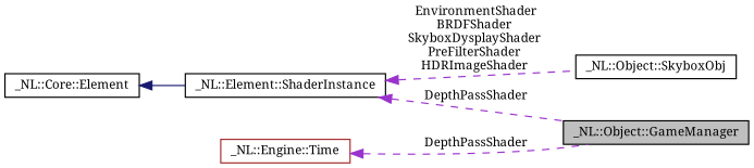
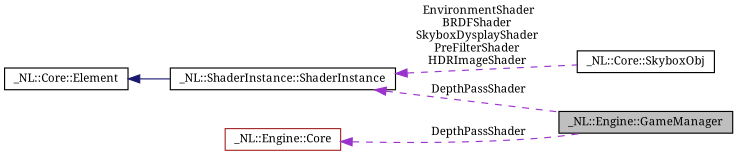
  digraph {
    fontname="Noto Serif"
    rankdir=LR
    node [color=black fillcolor=white fontname="Noto Serif" fontsize=10 shape=record style=filled]
    edge [color=darkorchid3 dir=back fontname="Noto Serif" fontsize=10 labelfontname=Helvetica labelfontsize=10 style=dashed]
-   n1 [fillcolor=grey75 fontcolor=black height=0.2 label="_NL::Object::GameManager" width=0.4]
-   n2 [height=0.2 label="_NL::Object::SkyboxObj" width=0.4]
-   n3 [height=0.2 label="_NL::Element::ShaderInstance" width=0.4]
+   n1 [fillcolor=grey75 fontcolor=black height=0.2 label="_NL::Engine::GameManager" width=0.4]
+   n2 [height=0.2 label="_NL::Core::SkyboxObj" width=0.4]
+   n3 [height=0.2 label="_NL::ShaderInstance::ShaderInstance" width=0.4]
    n4 [height=0.2 label="_NL::Core::Element" width=0.4]
-   n5 [color=brown height=0.2 label="_NL::Engine::Time" width=0.4]
+   n5 [color=brown height=0.2 label="_NL::Engine::Core" width=0.4]
    n3 -> n1 [label=" DepthPassShader"]
    n3 -> n2 [label=" EnvironmentShader\nBRDFShader\nSkyboxDysplayShader\nPreFilterShader\nHDRImageShader"]
    n4 -> n3 [color=midnightblue style=solid]
    n5 -> n1 [label=" DepthPassShader"]
  }
